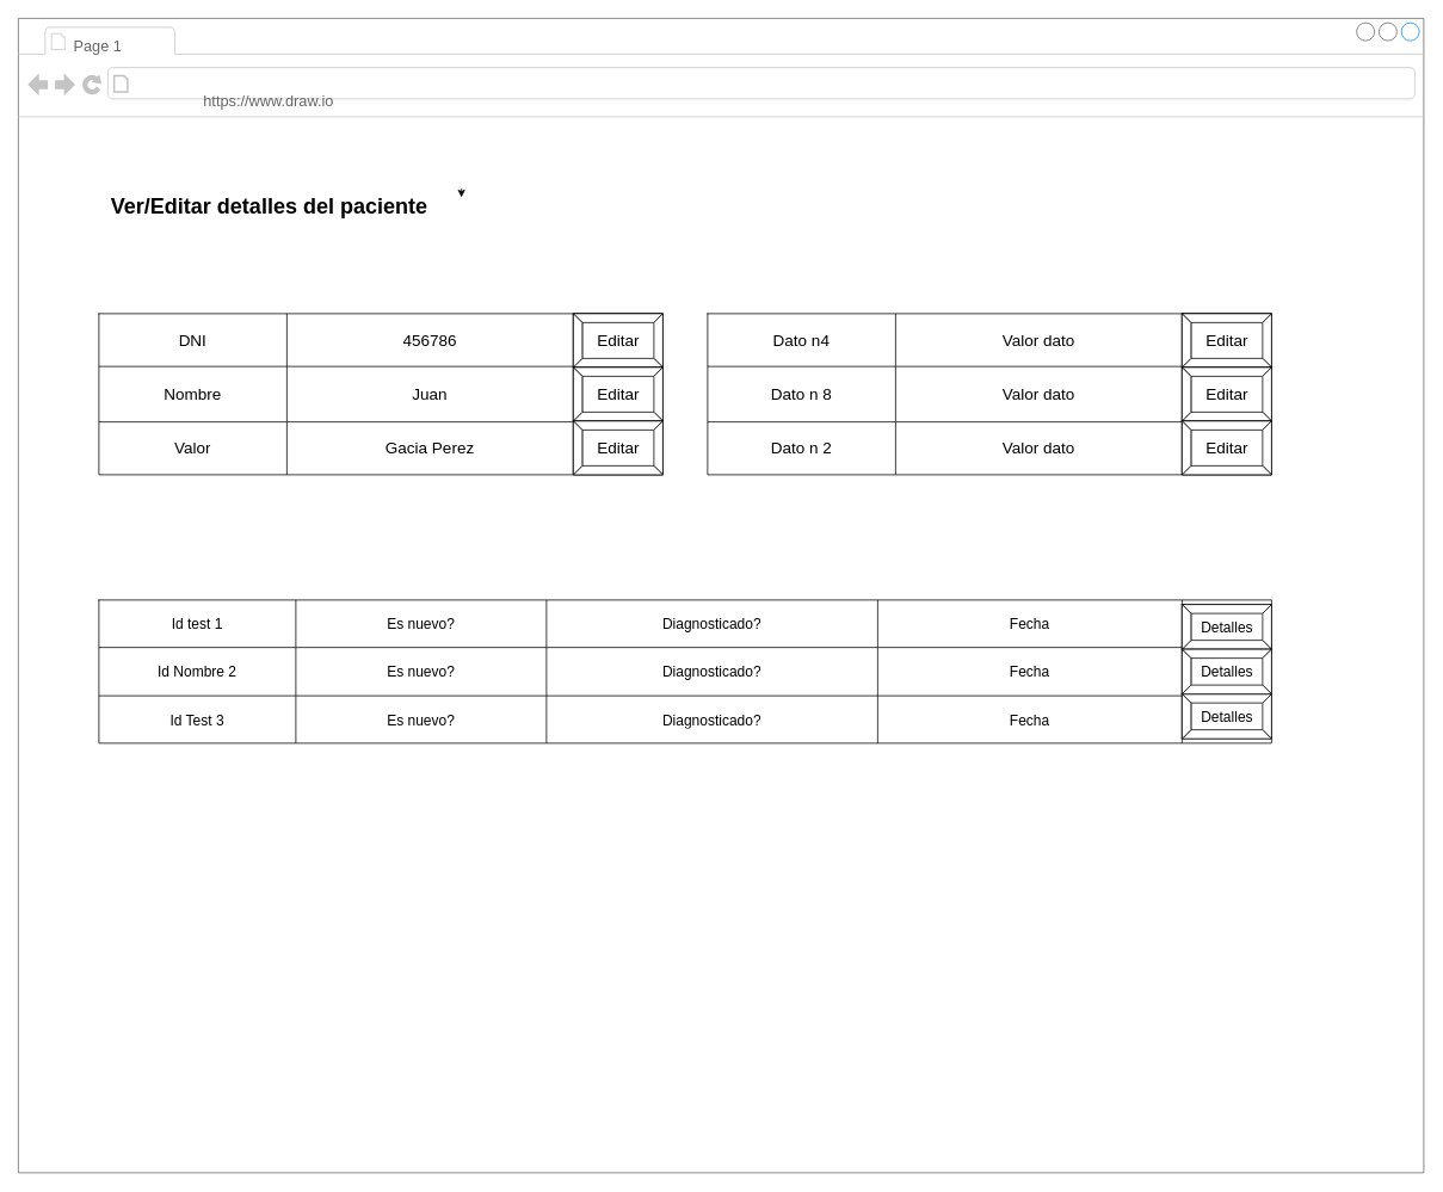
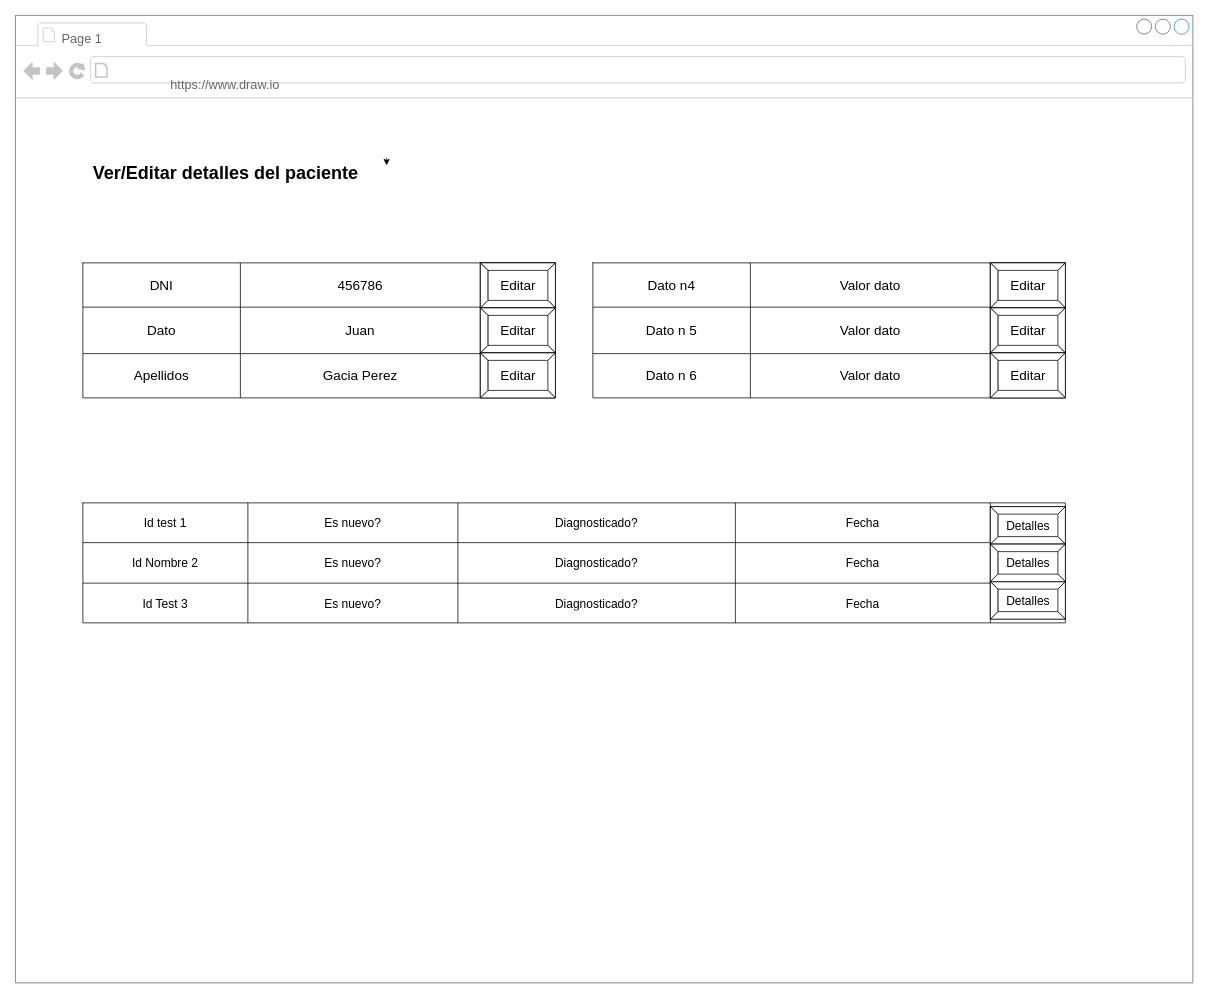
  <mxCell id="0" />
  <mxCell id="1" parent="0" />
  <mxCell id="2" value="" style="strokeWidth=1;shadow=0;dashed=0;align=center;html=1;shape=mxgraph.mockup.containers.browserWindow;rSize=0;strokeColor=#666666;strokeColor2=#008cff;strokeColor3=#c4c4c4;mainText=,;recursiveResize=0;" parent="1" vertex="1"><mxGeometry x="20" y="20" width="1570" height="1290" as="geometry" /></mxCell>
  <mxCell id="3" value="Page 1" style="strokeWidth=1;shadow=0;dashed=0;align=center;html=1;shape=mxgraph.mockup.containers.anchor;fontSize=17;fontColor=#666666;align=left;" parent="2" vertex="1"><mxGeometry x="60" y="12" width="160" height="40" as="geometry" /></mxCell>
  <mxCell id="4" value="https://www.draw.io" style="strokeWidth=1;shadow=0;dashed=0;align=center;html=1;shape=mxgraph.mockup.containers.anchor;rSize=0;fontSize=17;fontColor=#666666;align=left;" parent="2" vertex="1"><mxGeometry x="205" y="80" width="250" height="26" as="geometry" /></mxCell>
  <mxCell id="5" value="Ver/Editar detalles del paciente" style="text;strokeColor=none;fillColor=none;html=1;fontSize=24;fontStyle=1;verticalAlign=middle;align=center;" parent="2" vertex="1"><mxGeometry x="65" y="190" width="430" height="40" as="geometry" /></mxCell>
  <mxCell id="6" style="edgeStyle=orthogonalEdgeStyle;rounded=0;orthogonalLoop=1;jettySize=auto;html=1;exitX=1;exitY=0;exitDx=0;exitDy=0;entryX=1;entryY=0.25;entryDx=0;entryDy=0;" parent="2" source="5" target="5" edge="1"><mxGeometry relative="1" as="geometry" /></mxCell>
  <mxCell id="7" value="" style="shape=table;html=1;whiteSpace=wrap;startSize=0;container=1;collapsible=0;childLayout=tableLayout;fontSize=18;" parent="2" vertex="1"><mxGeometry x="90" y="330" width="630" height="180" as="geometry" /></mxCell>
  <mxCell id="8" value="" style="shape=tableRow;horizontal=0;startSize=0;swimlaneHead=0;swimlaneBody=0;top=0;left=0;bottom=0;right=0;collapsible=0;dropTarget=0;fillColor=none;points=[[0,0.5],[1,0.5]];portConstraint=eastwest;fontSize=18;" parent="7" vertex="1"><mxGeometry width="630" height="59" as="geometry" /></mxCell>
  <mxCell id="9" value="DNI" style="shape=partialRectangle;html=1;whiteSpace=wrap;connectable=0;fillColor=none;top=0;left=0;bottom=0;right=0;overflow=hidden;fontSize=18;" parent="8" vertex="1"><mxGeometry width="210" height="59" as="geometry"><mxRectangle width="210" height="59" as="alternateBounds" /></mxGeometry></mxCell>
  <mxCell id="10" value="456786" style="shape=partialRectangle;html=1;whiteSpace=wrap;connectable=0;fillColor=none;top=0;left=0;bottom=0;right=0;overflow=hidden;fontSize=18;" parent="8" vertex="1"><mxGeometry x="210" width="320" height="59" as="geometry"><mxRectangle width="320" height="59" as="alternateBounds" /></mxGeometry></mxCell>
  <mxCell id="11" value="" style="shape=partialRectangle;html=1;whiteSpace=wrap;connectable=0;fillColor=none;top=0;left=0;bottom=0;right=0;overflow=hidden;fontSize=18;" parent="8" vertex="1"><mxGeometry x="530" width="100" height="59" as="geometry"><mxRectangle width="100" height="59" as="alternateBounds" /></mxGeometry></mxCell>
  <mxCell id="12" value="" style="shape=tableRow;horizontal=0;startSize=0;swimlaneHead=0;swimlaneBody=0;top=0;left=0;bottom=0;right=0;collapsible=0;dropTarget=0;fillColor=none;points=[[0,0.5],[1,0.5]];portConstraint=eastwest;fontSize=18;" parent="7" vertex="1"><mxGeometry y="59" width="630" height="62" as="geometry" /></mxCell>
- <mxCell id="13" value="Nombre" style="shape=partialRectangle;html=1;whiteSpace=wrap;connectable=0;fillColor=none;top=0;left=0;bottom=0;right=0;overflow=hidden;fontSize=18;" parent="12" vertex="1"><mxGeometry width="210" height="62" as="geometry"><mxRectangle width="210" height="62" as="alternateBounds" /></mxGeometry></mxCell>
+ <mxCell id="13" value="Dato" style="shape=partialRectangle;html=1;whiteSpace=wrap;connectable=0;fillColor=none;top=0;left=0;bottom=0;right=0;overflow=hidden;fontSize=18;" parent="12" vertex="1"><mxGeometry width="210" height="62" as="geometry"><mxRectangle width="210" height="62" as="alternateBounds" /></mxGeometry></mxCell>
  <mxCell id="14" value="Juan" style="shape=partialRectangle;html=1;whiteSpace=wrap;connectable=0;fillColor=none;top=0;left=0;bottom=0;right=0;overflow=hidden;fontSize=18;" parent="12" vertex="1"><mxGeometry x="210" width="320" height="62" as="geometry"><mxRectangle width="320" height="62" as="alternateBounds" /></mxGeometry></mxCell>
  <mxCell id="15" value="" style="shape=partialRectangle;html=1;whiteSpace=wrap;connectable=0;fillColor=none;top=0;left=0;bottom=0;right=0;overflow=hidden;fontSize=18;" parent="12" vertex="1"><mxGeometry x="530" width="100" height="62" as="geometry"><mxRectangle width="100" height="62" as="alternateBounds" /></mxGeometry></mxCell>
  <mxCell id="16" value="" style="shape=tableRow;horizontal=0;startSize=0;swimlaneHead=0;swimlaneBody=0;top=0;left=0;bottom=0;right=0;collapsible=0;dropTarget=0;fillColor=none;points=[[0,0.5],[1,0.5]];portConstraint=eastwest;fontSize=18;" parent="7" vertex="1"><mxGeometry y="121" width="630" height="59" as="geometry" /></mxCell>
- <mxCell id="17" value="Valor" style="shape=partialRectangle;html=1;whiteSpace=wrap;connectable=0;fillColor=none;top=0;left=0;bottom=0;right=0;overflow=hidden;fontSize=18;" parent="16" vertex="1"><mxGeometry width="210" height="59" as="geometry"><mxRectangle width="210" height="59" as="alternateBounds" /></mxGeometry></mxCell>
+ <mxCell id="17" value="Apellidos" style="shape=partialRectangle;html=1;whiteSpace=wrap;connectable=0;fillColor=none;top=0;left=0;bottom=0;right=0;overflow=hidden;fontSize=18;" parent="16" vertex="1"><mxGeometry width="210" height="59" as="geometry"><mxRectangle width="210" height="59" as="alternateBounds" /></mxGeometry></mxCell>
  <mxCell id="18" value="Gacia Perez" style="shape=partialRectangle;html=1;whiteSpace=wrap;connectable=0;fillColor=none;top=0;left=0;bottom=0;right=0;overflow=hidden;fontSize=18;" parent="16" vertex="1"><mxGeometry x="210" width="320" height="59" as="geometry"><mxRectangle width="320" height="59" as="alternateBounds" /></mxGeometry></mxCell>
  <mxCell id="19" value="&lt;span style=&quot;color: rgba(0 , 0 , 0 , 0) ; font-family: monospace ; font-size: 0px&quot;&gt;%3CmxGraphModel%3E%3Croot%3E%3CmxCell%20id%3D%220%22%2F%3E%3CmxCell%20id%3D%221%22%20parent%3D%220%22%2F%3E%3CmxCell%20id%3D%222%22%20value%3D%22Editar%22%20style%3D%22labelPosition%3Dcenter%3BverticalLabelPosition%3Dmiddle%3Balign%3Dcenter%3Bhtml%3D1%3Bshape%3Dmxgraph.basic.button%3Bdx%3D10%3BfontSize%3D18%3B%22%20vertex%3D%221%22%20parent%3D%221%22%3E%3CmxGeometry%20x%3D%22420%22%20y%3D%22380%22%20width%3D%22100%22%20height%3D%2260%22%20as%3D%22geometry%22%2F%3E%3C%2FmxCell%3E%3C%2Froot%3E%3C%2FmxGraphModel%3E&lt;/span&gt;" style="shape=partialRectangle;html=1;whiteSpace=wrap;connectable=0;fillColor=none;top=0;left=0;bottom=0;right=0;overflow=hidden;pointerEvents=1;fontSize=18;" parent="16" vertex="1"><mxGeometry x="530" width="100" height="59" as="geometry"><mxRectangle width="100" height="59" as="alternateBounds" /></mxGeometry></mxCell>
  <mxCell id="20" value="Editar" style="labelPosition=center;verticalLabelPosition=middle;align=center;html=1;shape=mxgraph.basic.button;dx=10;fontSize=18;" parent="2" vertex="1"><mxGeometry x="620" y="330" width="100" height="60" as="geometry" /></mxCell>
  <mxCell id="21" value="Editar" style="labelPosition=center;verticalLabelPosition=middle;align=center;html=1;shape=mxgraph.basic.button;dx=10;fontSize=18;" parent="2" vertex="1"><mxGeometry x="620" y="390" width="100" height="60" as="geometry" /></mxCell>
  <mxCell id="22" value="Editar" style="labelPosition=center;verticalLabelPosition=middle;align=center;html=1;shape=mxgraph.basic.button;dx=10;fontSize=18;" parent="2" vertex="1"><mxGeometry x="620" y="450" width="100" height="60" as="geometry" /></mxCell>
  <mxCell id="23" value="" style="shape=table;html=1;whiteSpace=wrap;startSize=0;container=1;collapsible=0;childLayout=tableLayout;fontSize=18;" parent="2" vertex="1"><mxGeometry x="770" y="330" width="630" height="180" as="geometry" /></mxCell>
  <mxCell id="24" value="" style="shape=tableRow;horizontal=0;startSize=0;swimlaneHead=0;swimlaneBody=0;top=0;left=0;bottom=0;right=0;collapsible=0;dropTarget=0;fillColor=none;points=[[0,0.5],[1,0.5]];portConstraint=eastwest;fontSize=18;" parent="23" vertex="1"><mxGeometry width="630" height="59" as="geometry" /></mxCell>
  <mxCell id="25" value="Dato n4" style="shape=partialRectangle;html=1;whiteSpace=wrap;connectable=0;fillColor=none;top=0;left=0;bottom=0;right=0;overflow=hidden;fontSize=18;" parent="24" vertex="1"><mxGeometry width="210" height="59" as="geometry"><mxRectangle width="210" height="59" as="alternateBounds" /></mxGeometry></mxCell>
  <mxCell id="26" value="Valor dato" style="shape=partialRectangle;html=1;whiteSpace=wrap;connectable=0;fillColor=none;top=0;left=0;bottom=0;right=0;overflow=hidden;fontSize=18;" parent="24" vertex="1"><mxGeometry x="210" width="320" height="59" as="geometry"><mxRectangle width="320" height="59" as="alternateBounds" /></mxGeometry></mxCell>
  <mxCell id="27" value="" style="shape=partialRectangle;html=1;whiteSpace=wrap;connectable=0;fillColor=none;top=0;left=0;bottom=0;right=0;overflow=hidden;fontSize=18;" parent="24" vertex="1"><mxGeometry x="530" width="100" height="59" as="geometry"><mxRectangle width="100" height="59" as="alternateBounds" /></mxGeometry></mxCell>
  <mxCell id="28" value="" style="shape=tableRow;horizontal=0;startSize=0;swimlaneHead=0;swimlaneBody=0;top=0;left=0;bottom=0;right=0;collapsible=0;dropTarget=0;fillColor=none;points=[[0,0.5],[1,0.5]];portConstraint=eastwest;fontSize=18;" parent="23" vertex="1"><mxGeometry y="59" width="630" height="62" as="geometry" /></mxCell>
- <mxCell id="29" value="Dato n 8" style="shape=partialRectangle;html=1;whiteSpace=wrap;connectable=0;fillColor=none;top=0;left=0;bottom=0;right=0;overflow=hidden;fontSize=18;" parent="28" vertex="1"><mxGeometry width="210" height="62" as="geometry"><mxRectangle width="210" height="62" as="alternateBounds" /></mxGeometry></mxCell>
+ <mxCell id="29" value="Dato n 5" style="shape=partialRectangle;html=1;whiteSpace=wrap;connectable=0;fillColor=none;top=0;left=0;bottom=0;right=0;overflow=hidden;fontSize=18;" parent="28" vertex="1"><mxGeometry width="210" height="62" as="geometry"><mxRectangle width="210" height="62" as="alternateBounds" /></mxGeometry></mxCell>
  <mxCell id="30" value="Valor dato" style="shape=partialRectangle;html=1;whiteSpace=wrap;connectable=0;fillColor=none;top=0;left=0;bottom=0;right=0;overflow=hidden;fontSize=18;" parent="28" vertex="1"><mxGeometry x="210" width="320" height="62" as="geometry"><mxRectangle width="320" height="62" as="alternateBounds" /></mxGeometry></mxCell>
  <mxCell id="31" value="" style="shape=partialRectangle;html=1;whiteSpace=wrap;connectable=0;fillColor=none;top=0;left=0;bottom=0;right=0;overflow=hidden;fontSize=18;" parent="28" vertex="1"><mxGeometry x="530" width="100" height="62" as="geometry"><mxRectangle width="100" height="62" as="alternateBounds" /></mxGeometry></mxCell>
  <mxCell id="32" value="" style="shape=tableRow;horizontal=0;startSize=0;swimlaneHead=0;swimlaneBody=0;top=0;left=0;bottom=0;right=0;collapsible=0;dropTarget=0;fillColor=none;points=[[0,0.5],[1,0.5]];portConstraint=eastwest;fontSize=18;" parent="23" vertex="1"><mxGeometry y="121" width="630" height="59" as="geometry" /></mxCell>
- <mxCell id="33" value="Dato n 2" style="shape=partialRectangle;html=1;whiteSpace=wrap;connectable=0;fillColor=none;top=0;left=0;bottom=0;right=0;overflow=hidden;fontSize=18;" parent="32" vertex="1"><mxGeometry width="210" height="59" as="geometry"><mxRectangle width="210" height="59" as="alternateBounds" /></mxGeometry></mxCell>
+ <mxCell id="33" value="Dato n 6" style="shape=partialRectangle;html=1;whiteSpace=wrap;connectable=0;fillColor=none;top=0;left=0;bottom=0;right=0;overflow=hidden;fontSize=18;" parent="32" vertex="1"><mxGeometry width="210" height="59" as="geometry"><mxRectangle width="210" height="59" as="alternateBounds" /></mxGeometry></mxCell>
  <mxCell id="34" value="Valor dato" style="shape=partialRectangle;html=1;whiteSpace=wrap;connectable=0;fillColor=none;top=0;left=0;bottom=0;right=0;overflow=hidden;fontSize=18;" parent="32" vertex="1"><mxGeometry x="210" width="320" height="59" as="geometry"><mxRectangle width="320" height="59" as="alternateBounds" /></mxGeometry></mxCell>
  <mxCell id="35" value="&lt;span style=&quot;color: rgba(0 , 0 , 0 , 0) ; font-family: monospace ; font-size: 0px&quot;&gt;%3CmxGraphModel%3E%3Croot%3E%3CmxCell%20id%3D%220%22%2F%3E%3CmxCell%20id%3D%221%22%20parent%3D%220%22%2F%3E%3CmxCell%20id%3D%222%22%20value%3D%22Editar%22%20style%3D%22labelPosition%3Dcenter%3BverticalLabelPosition%3Dmiddle%3Balign%3Dcenter%3Bhtml%3D1%3Bshape%3Dmxgraph.basic.button%3Bdx%3D10%3BfontSize%3D18%3B%22%20vertex%3D%221%22%20parent%3D%221%22%3E%3CmxGeometry%20x%3D%22420%22%20y%3D%22380%22%20width%3D%22100%22%20height%3D%2260%22%20as%3D%22geometry%22%2F%3E%3C%2FmxCell%3E%3C%2Froot%3E%3C%2FmxGraphModel%3E&lt;/span&gt;" style="shape=partialRectangle;html=1;whiteSpace=wrap;connectable=0;fillColor=none;top=0;left=0;bottom=0;right=0;overflow=hidden;pointerEvents=1;fontSize=18;" parent="32" vertex="1"><mxGeometry x="530" width="100" height="59" as="geometry"><mxRectangle width="100" height="59" as="alternateBounds" /></mxGeometry></mxCell>
  <mxCell id="36" value="Editar" style="labelPosition=center;verticalLabelPosition=middle;align=center;html=1;shape=mxgraph.basic.button;dx=10;fontSize=18;" parent="2" vertex="1"><mxGeometry x="1300" y="330" width="100" height="60" as="geometry" /></mxCell>
  <mxCell id="37" value="Editar" style="labelPosition=center;verticalLabelPosition=middle;align=center;html=1;shape=mxgraph.basic.button;dx=10;fontSize=18;" parent="2" vertex="1"><mxGeometry x="1300" y="390" width="100" height="60" as="geometry" /></mxCell>
  <mxCell id="38" value="Editar" style="labelPosition=center;verticalLabelPosition=middle;align=center;html=1;shape=mxgraph.basic.button;dx=10;fontSize=18;" parent="2" vertex="1"><mxGeometry x="1300" y="450" width="100" height="60" as="geometry" /></mxCell>
  <mxCell id="39" value="" style="shape=table;html=1;whiteSpace=wrap;startSize=0;container=1;collapsible=0;childLayout=tableLayout;" parent="2" vertex="1"><mxGeometry x="90" y="650" width="1310" height="160" as="geometry" /></mxCell>
  <mxCell id="40" value="" style="shape=tableRow;horizontal=0;startSize=0;swimlaneHead=0;swimlaneBody=0;top=0;left=0;bottom=0;right=0;collapsible=0;dropTarget=0;fillColor=none;points=[[0,0.5],[1,0.5]];portConstraint=eastwest;" parent="39" vertex="1"><mxGeometry width="1310" height="53" as="geometry" /></mxCell>
  <mxCell id="41" value="&lt;font style=&quot;font-size: 16px&quot;&gt;Id test 1&lt;/font&gt;" style="shape=partialRectangle;html=1;whiteSpace=wrap;connectable=0;fillColor=none;top=0;left=0;bottom=0;right=0;overflow=hidden;" parent="40" vertex="1"><mxGeometry width="220" height="53" as="geometry"><mxRectangle width="220" height="53" as="alternateBounds" /></mxGeometry></mxCell>
  <mxCell id="42" value="&lt;font style=&quot;font-size: 16px&quot;&gt;Es nuevo?&lt;/font&gt;" style="shape=partialRectangle;html=1;whiteSpace=wrap;connectable=0;fillColor=none;top=0;left=0;bottom=0;right=0;overflow=hidden;" parent="40" vertex="1"><mxGeometry x="220" width="280" height="53" as="geometry"><mxRectangle width="280" height="53" as="alternateBounds" /></mxGeometry></mxCell>
  <mxCell id="43" value="&lt;font style=&quot;font-size: 16px&quot;&gt;Diagnosticado?&lt;/font&gt;" style="shape=partialRectangle;html=1;whiteSpace=wrap;connectable=0;fillColor=none;top=0;left=0;bottom=0;right=0;overflow=hidden;" parent="40" vertex="1"><mxGeometry x="500" width="370" height="53" as="geometry"><mxRectangle width="370" height="53" as="alternateBounds" /></mxGeometry></mxCell>
  <mxCell id="44" value="&lt;font style=&quot;font-size: 16px&quot;&gt;Fecha&lt;/font&gt;" style="shape=partialRectangle;html=1;whiteSpace=wrap;connectable=0;fillColor=none;top=0;left=0;bottom=0;right=0;overflow=hidden;" parent="40" vertex="1"><mxGeometry x="870" width="340" height="53" as="geometry"><mxRectangle width="340" height="53" as="alternateBounds" /></mxGeometry></mxCell>
  <mxCell id="45" style="shape=partialRectangle;html=1;whiteSpace=wrap;connectable=0;fillColor=none;top=0;left=0;bottom=0;right=0;overflow=hidden;" parent="40" vertex="1"><mxGeometry x="1210" width="100" height="53" as="geometry"><mxRectangle width="100" height="53" as="alternateBounds" /></mxGeometry></mxCell>
  <mxCell id="46" value="" style="shape=tableRow;horizontal=0;startSize=0;swimlaneHead=0;swimlaneBody=0;top=0;left=0;bottom=0;right=0;collapsible=0;dropTarget=0;fillColor=none;points=[[0,0.5],[1,0.5]];portConstraint=eastwest;" parent="39" vertex="1"><mxGeometry y="53" width="1310" height="54" as="geometry" /></mxCell>
  <mxCell id="47" value="&lt;font style=&quot;font-size: 16px&quot;&gt;Id Nombre 2&lt;/font&gt;" style="shape=partialRectangle;html=1;whiteSpace=wrap;connectable=0;fillColor=none;top=0;left=0;bottom=0;right=0;overflow=hidden;" parent="46" vertex="1"><mxGeometry width="220" height="54" as="geometry"><mxRectangle width="220" height="54" as="alternateBounds" /></mxGeometry></mxCell>
  <mxCell id="48" value="&lt;font style=&quot;font-size: 16px&quot;&gt;Es nuevo?&lt;/font&gt;" style="shape=partialRectangle;html=1;whiteSpace=wrap;connectable=0;fillColor=none;top=0;left=0;bottom=0;right=0;overflow=hidden;" parent="46" vertex="1"><mxGeometry x="220" width="280" height="54" as="geometry"><mxRectangle width="280" height="54" as="alternateBounds" /></mxGeometry></mxCell>
  <mxCell id="49" value="&lt;font style=&quot;font-size: 16px&quot;&gt;Diagnosticado?&lt;/font&gt;" style="shape=partialRectangle;html=1;whiteSpace=wrap;connectable=0;fillColor=none;top=0;left=0;bottom=0;right=0;overflow=hidden;" parent="46" vertex="1"><mxGeometry x="500" width="370" height="54" as="geometry"><mxRectangle width="370" height="54" as="alternateBounds" /></mxGeometry></mxCell>
  <mxCell id="50" value="&lt;font style=&quot;font-size: 16px&quot;&gt;Fecha&lt;/font&gt;" style="shape=partialRectangle;html=1;whiteSpace=wrap;connectable=0;fillColor=none;top=0;left=0;bottom=0;right=0;overflow=hidden;" parent="46" vertex="1"><mxGeometry x="870" width="340" height="54" as="geometry"><mxRectangle width="340" height="54" as="alternateBounds" /></mxGeometry></mxCell>
  <mxCell id="51" style="shape=partialRectangle;html=1;whiteSpace=wrap;connectable=0;fillColor=none;top=0;left=0;bottom=0;right=0;overflow=hidden;" parent="46" vertex="1"><mxGeometry x="1210" width="100" height="54" as="geometry"><mxRectangle width="100" height="54" as="alternateBounds" /></mxGeometry></mxCell>
  <mxCell id="52" value="" style="shape=tableRow;horizontal=0;startSize=0;swimlaneHead=0;swimlaneBody=0;top=0;left=0;bottom=0;right=0;collapsible=0;dropTarget=0;fillColor=none;points=[[0,0.5],[1,0.5]];portConstraint=eastwest;" parent="39" vertex="1"><mxGeometry y="107" width="1310" height="53" as="geometry" /></mxCell>
  <mxCell id="53" value="&lt;font style=&quot;font-size: 16px&quot;&gt;Id Test 3&lt;/font&gt;" style="shape=partialRectangle;html=1;whiteSpace=wrap;connectable=0;fillColor=none;top=0;left=0;bottom=0;right=0;overflow=hidden;" parent="52" vertex="1"><mxGeometry width="220" height="53" as="geometry"><mxRectangle width="220" height="53" as="alternateBounds" /></mxGeometry></mxCell>
  <mxCell id="54" value="&lt;font style=&quot;font-size: 16px&quot;&gt;Es nuevo?&lt;/font&gt;" style="shape=partialRectangle;html=1;whiteSpace=wrap;connectable=0;fillColor=none;top=0;left=0;bottom=0;right=0;overflow=hidden;pointerEvents=1;" parent="52" vertex="1"><mxGeometry x="220" width="280" height="53" as="geometry"><mxRectangle width="280" height="53" as="alternateBounds" /></mxGeometry></mxCell>
  <mxCell id="55" value="&lt;font style=&quot;font-size: 16px&quot;&gt;Diagnosticado?&lt;/font&gt;" style="shape=partialRectangle;html=1;whiteSpace=wrap;connectable=0;fillColor=none;top=0;left=0;bottom=0;right=0;overflow=hidden;pointerEvents=1;" parent="52" vertex="1"><mxGeometry x="500" width="370" height="53" as="geometry"><mxRectangle width="370" height="53" as="alternateBounds" /></mxGeometry></mxCell>
  <mxCell id="56" value="&lt;font style=&quot;font-size: 16px&quot;&gt;Fecha&lt;/font&gt;" style="shape=partialRectangle;html=1;whiteSpace=wrap;connectable=0;fillColor=none;top=0;left=0;bottom=0;right=0;overflow=hidden;pointerEvents=1;" parent="52" vertex="1"><mxGeometry x="870" width="340" height="53" as="geometry"><mxRectangle width="340" height="53" as="alternateBounds" /></mxGeometry></mxCell>
  <mxCell id="57" style="shape=partialRectangle;html=1;whiteSpace=wrap;connectable=0;fillColor=none;top=0;left=0;bottom=0;right=0;overflow=hidden;pointerEvents=1;" parent="52" vertex="1"><mxGeometry x="1210" width="100" height="53" as="geometry"><mxRectangle width="100" height="53" as="alternateBounds" /></mxGeometry></mxCell>
  <mxCell id="58" value="&lt;font style=&quot;font-size: 16px&quot;&gt;Detalles&lt;/font&gt;" style="labelPosition=center;verticalLabelPosition=middle;align=center;html=1;shape=mxgraph.basic.button;dx=10;fontSize=16;" parent="2" vertex="1"><mxGeometry x="1300" y="655" width="100" height="50" as="geometry" /></mxCell>
  <mxCell id="59" value="&lt;font style=&quot;font-size: 16px&quot;&gt;Detalles&lt;/font&gt;" style="labelPosition=center;verticalLabelPosition=middle;align=center;html=1;shape=mxgraph.basic.button;dx=10;fontSize=16;" parent="2" vertex="1"><mxGeometry x="1300" y="755" width="100" height="50" as="geometry" /></mxCell>
  <mxCell id="60" value="&lt;font style=&quot;font-size: 16px&quot;&gt;Detalles&lt;/font&gt;" style="labelPosition=center;verticalLabelPosition=middle;align=center;html=1;shape=mxgraph.basic.button;dx=10;fontSize=16;" parent="2" vertex="1"><mxGeometry x="1300" y="705" width="100" height="50" as="geometry" /></mxCell>
